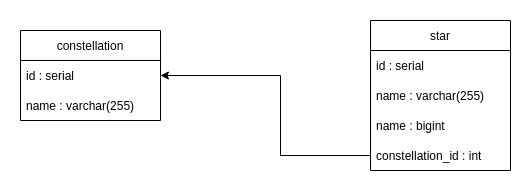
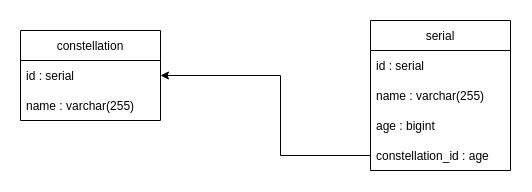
  <mxCell id="0" />
  <mxCell id="1" parent="0" />
  <mxCell id="2" value="constellation" style="swimlane;fontStyle=0;childLayout=stackLayout;horizontal=1;startSize=30;horizontalStack=0;resizeParent=1;resizeParentMax=0;resizeLast=0;collapsible=1;marginBottom=0;" parent="1" vertex="1"><mxGeometry x="20" y="30" width="140" height="90" as="geometry" /></mxCell>
  <mxCell id="3" value="id : serial" style="text;strokeColor=none;fillColor=none;align=left;verticalAlign=middle;spacingLeft=4;spacingRight=4;overflow=hidden;points=[[0,0.5],[1,0.5]];portConstraint=eastwest;rotatable=0;" parent="2" vertex="1"><mxGeometry y="30" width="140" height="30" as="geometry" /></mxCell>
  <mxCell id="4" value="name : varchar(255)" style="text;strokeColor=none;fillColor=none;align=left;verticalAlign=middle;spacingLeft=4;spacingRight=4;overflow=hidden;points=[[0,0.5],[1,0.5]];portConstraint=eastwest;rotatable=0;" parent="2" vertex="1"><mxGeometry y="60" width="140" height="30" as="geometry" /></mxCell>
- <mxCell id="5" value="star" style="swimlane;fontStyle=0;childLayout=stackLayout;horizontal=1;startSize=30;horizontalStack=0;resizeParent=1;resizeParentMax=0;resizeLast=0;collapsible=1;marginBottom=0;" parent="1" vertex="1"><mxGeometry x="370" y="20" width="140" height="150" as="geometry" /></mxCell>
+ <mxCell id="5" value="serial" style="swimlane;fontStyle=0;childLayout=stackLayout;horizontal=1;startSize=30;horizontalStack=0;resizeParent=1;resizeParentMax=0;resizeLast=0;collapsible=1;marginBottom=0;" parent="1" vertex="1"><mxGeometry x="370" y="20" width="140" height="150" as="geometry" /></mxCell>
  <mxCell id="6" value="id : serial" style="text;strokeColor=none;fillColor=none;align=left;verticalAlign=middle;spacingLeft=4;spacingRight=4;overflow=hidden;points=[[0,0.5],[1,0.5]];portConstraint=eastwest;rotatable=0;" parent="5" vertex="1"><mxGeometry y="30" width="140" height="30" as="geometry" /></mxCell>
  <mxCell id="7" value="name : varchar(255)" style="text;strokeColor=none;fillColor=none;align=left;verticalAlign=middle;spacingLeft=4;spacingRight=4;overflow=hidden;points=[[0,0.5],[1,0.5]];portConstraint=eastwest;rotatable=0;" parent="5" vertex="1"><mxGeometry y="60" width="140" height="30" as="geometry" /></mxCell>
- <mxCell id="8" value="name : bigint" style="text;strokeColor=none;fillColor=none;align=left;verticalAlign=middle;spacingLeft=4;spacingRight=4;overflow=hidden;points=[[0,0.5],[1,0.5]];portConstraint=eastwest;rotatable=0;" vertex="1" parent="5"><mxGeometry y="90" width="140" height="30" as="geometry" /></mxCell>
- <mxCell id="9" value="constellation_id : int" style="text;strokeColor=none;fillColor=none;align=left;verticalAlign=middle;spacingLeft=4;spacingRight=4;overflow=hidden;points=[[0,0.5],[1,0.5]];portConstraint=eastwest;rotatable=0;" parent="5" vertex="1"><mxGeometry y="120" width="140" height="30" as="geometry" /></mxCell>
+ <mxCell id="8" value="age : bigint" style="text;strokeColor=none;fillColor=none;align=left;verticalAlign=middle;spacingLeft=4;spacingRight=4;overflow=hidden;points=[[0,0.5],[1,0.5]];portConstraint=eastwest;rotatable=0;" vertex="1" parent="5"><mxGeometry y="90" width="140" height="30" as="geometry" /></mxCell>
+ <mxCell id="9" value="constellation_id : age" style="text;strokeColor=none;fillColor=none;align=left;verticalAlign=middle;spacingLeft=4;spacingRight=4;overflow=hidden;points=[[0,0.5],[1,0.5]];portConstraint=eastwest;rotatable=0;" parent="5" vertex="1"><mxGeometry y="120" width="140" height="30" as="geometry" /></mxCell>
  <mxCell id="10" value="" style="endArrow=classic;html=1;rounded=0;entryX=1;entryY=0.5;entryDx=0;entryDy=0;exitX=0;exitY=0.5;exitDx=0;exitDy=0;" parent="1" source="9" target="3" edge="1"><mxGeometry width="50" height="50" relative="1" as="geometry"><mxPoint x="320" y="330" as="sourcePoint" /><mxPoint x="370" y="280" as="targetPoint" /><Array as="points"><mxPoint x="280" y="155" /><mxPoint x="280" y="75" /></Array></mxGeometry></mxCell>
